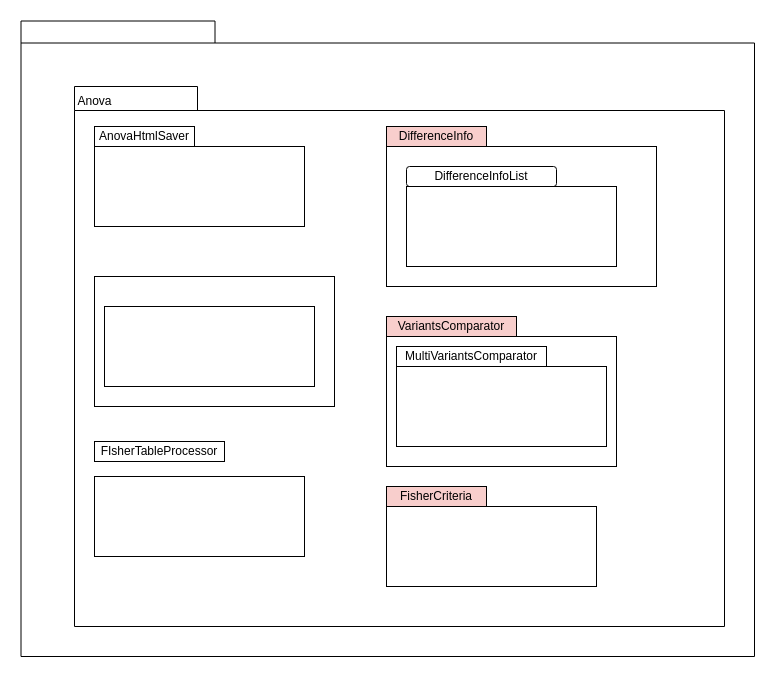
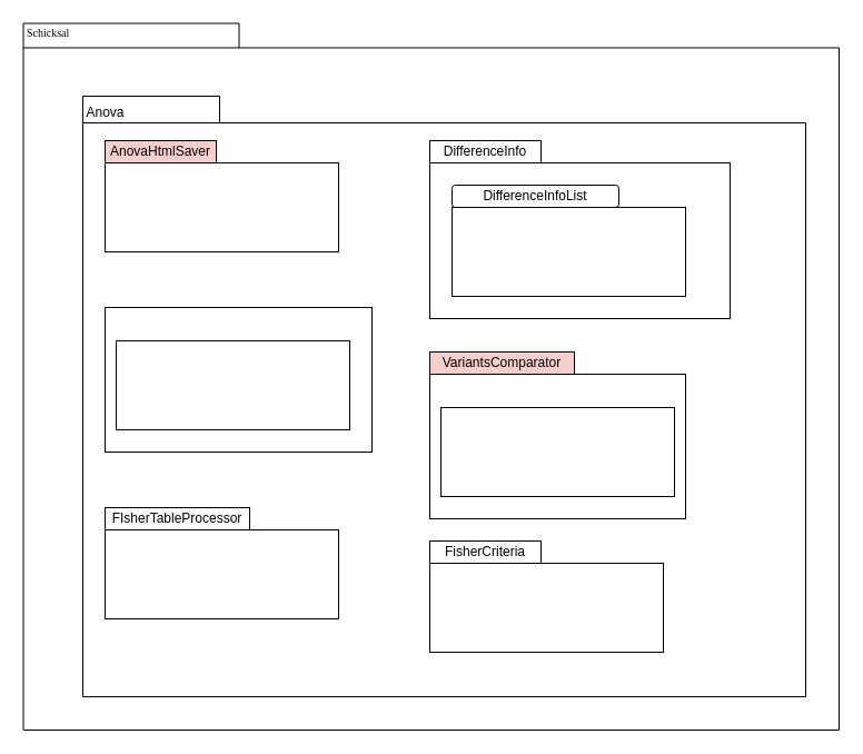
  <mxCell id="0" />
  <mxCell id="1" parent="0" />
  <mxCell id="2" value="" style="shape=folder;fontStyle=1;spacingTop=10;tabWidth=194;tabHeight=22;tabPosition=left;html=1;rounded=0;shadow=0;comic=0;labelBackgroundColor=none;strokeWidth=1;fillColor=none;fontFamily=Verdana;fontSize=10;align=center;" parent="1" vertex="1"><mxGeometry x="20.5" y="20.5" width="733.5" height="635.5" as="geometry" /></mxCell>
  <mxCell id="3" value="" style="shape=folder;fontStyle=1;spacingTop=10;tabWidth=123;tabHeight=24;tabPosition=left;html=1;rounded=0;shadow=0;comic=0;labelBackgroundColor=none;strokeColor=#000000;strokeWidth=1;fillColor=#ffffff;fontFamily=Verdana;fontSize=10;fontColor=#000000;align=center;" parent="1" vertex="1"><mxGeometry x="74" y="86" width="650" height="540" as="geometry" /></mxCell>
+ <mxCell id="4" value="Schicksal" style="text;html=1;align=left;verticalAlign=top;spacingTop=-4;fontSize=10;fontFamily=Verdana" parent="1" vertex="1"><mxGeometry x="21.5" y="20.5" width="130" height="20" as="geometry" /></mxCell>
  <mxCell id="5" value="Anova" style="text;html=1;align=center;verticalAlign=middle;resizable=0;points=[];autosize=1;strokeColor=none;fillColor=none;" vertex="1" parent="1"><mxGeometry x="64" y="86" width="60" height="30" as="geometry" /></mxCell>
- <mxCell id="6" value="AnovaHtmlSaver" style="rounded=0;whiteSpace=wrap;html=1;" vertex="1" parent="1"><mxGeometry x="94" y="126" width="100" height="20" as="geometry" /></mxCell>
- <mxCell id="7" value="DifferenceInfo" style="rounded=0;whiteSpace=wrap;html=1;fillColor=#f8cecc;" vertex="1" parent="1"><mxGeometry x="386" y="126" width="100" height="20" as="geometry" /></mxCell>
- <mxCell id="8" value="FisherCriteria" style="rounded=0;whiteSpace=wrap;html=1;fillColor=#f8cecc;" vertex="1" parent="1"><mxGeometry x="386" y="486" width="100" height="20" as="geometry" /></mxCell>
- <mxCell id="9" value="FIsherTableProcessor" style="rounded=0;whiteSpace=wrap;html=1;" vertex="1" parent="1"><mxGeometry x="94" y="441" width="130" height="20" as="geometry" /></mxCell>
+ <mxCell id="6" value="AnovaHtmlSaver" style="rounded=0;whiteSpace=wrap;html=1;fillColor=#f8cecc;" vertex="1" parent="1"><mxGeometry x="94" y="126" width="100" height="20" as="geometry" /></mxCell>
+ <mxCell id="7" value="DifferenceInfo" style="rounded=0;whiteSpace=wrap;html=1;" vertex="1" parent="1"><mxGeometry x="386" y="126" width="100" height="20" as="geometry" /></mxCell>
+ <mxCell id="8" value="FisherCriteria" style="rounded=0;whiteSpace=wrap;html=1;" vertex="1" parent="1"><mxGeometry x="386" y="486" width="100" height="20" as="geometry" /></mxCell>
+ <mxCell id="9" value="FIsherTableProcessor" style="rounded=0;whiteSpace=wrap;html=1;" vertex="1" parent="1"><mxGeometry x="94" y="456" width="130" height="20" as="geometry" /></mxCell>
  <mxCell id="10" value="VariantsComparator" style="rounded=0;whiteSpace=wrap;html=1;fillColor=#f8cecc;" vertex="1" parent="1"><mxGeometry x="386" y="316" width="130" height="20" as="geometry" /></mxCell>
  <mxCell id="11" value="" style="rounded=0;whiteSpace=wrap;html=1;" vertex="1" parent="1"><mxGeometry x="94" y="146" width="210" height="80" as="geometry" /></mxCell>
  <mxCell id="12" value="" style="rounded=0;whiteSpace=wrap;html=1;" vertex="1" parent="1"><mxGeometry x="386" y="146" width="270" height="140" as="geometry" /></mxCell>
  <mxCell id="13" value="" style="rounded=0;whiteSpace=wrap;html=1;" vertex="1" parent="1"><mxGeometry x="94" y="276" width="240" height="130" as="geometry" /></mxCell>
  <mxCell id="14" value="" style="rounded=0;whiteSpace=wrap;html=1;" vertex="1" parent="1"><mxGeometry x="94" y="476" width="210" height="80" as="geometry" /></mxCell>
  <mxCell id="15" value="" style="rounded=0;whiteSpace=wrap;html=1;" vertex="1" parent="1"><mxGeometry x="386" y="336" width="230" height="130" as="geometry" /></mxCell>
  <mxCell id="16" value="" style="rounded=0;whiteSpace=wrap;html=1;" vertex="1" parent="1"><mxGeometry x="386" y="506" width="210" height="80" as="geometry" /></mxCell>
  <mxCell id="17" value="" style="rounded=0;whiteSpace=wrap;html=1;" vertex="1" parent="1"><mxGeometry x="104" y="306" width="210" height="80" as="geometry" /></mxCell>
  <mxCell id="18" value="DifferenceInfoList" style="whiteSpace=wrap;html=1;rounded=1;" vertex="1" parent="1"><mxGeometry x="406" y="166" width="150" height="20" as="geometry" /></mxCell>
  <mxCell id="19" value="" style="rounded=0;whiteSpace=wrap;html=1;" vertex="1" parent="1"><mxGeometry x="406" y="186" width="210" height="80" as="geometry" /></mxCell>
- <mxCell id="20" value="MultiVariantsComparator" style="rounded=0;whiteSpace=wrap;html=1;" vertex="1" parent="1"><mxGeometry x="396" y="346" width="150" height="20" as="geometry" /></mxCell>
  <mxCell id="21" value="" style="rounded=0;whiteSpace=wrap;html=1;" vertex="1" parent="1"><mxGeometry x="396" y="366" width="210" height="80" as="geometry" /></mxCell>
